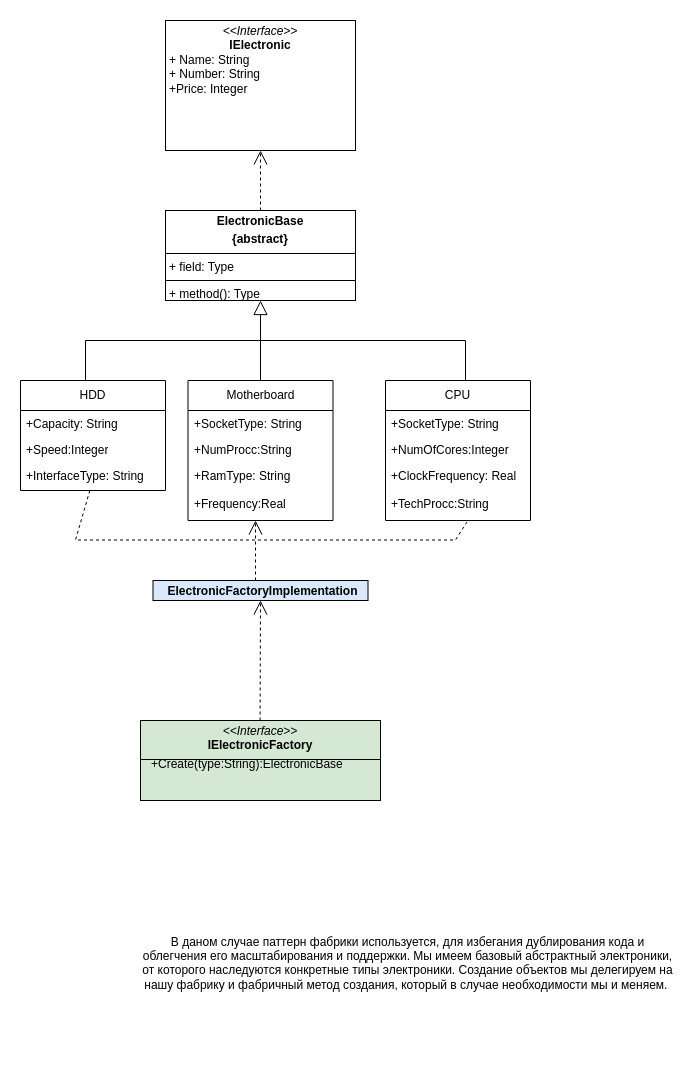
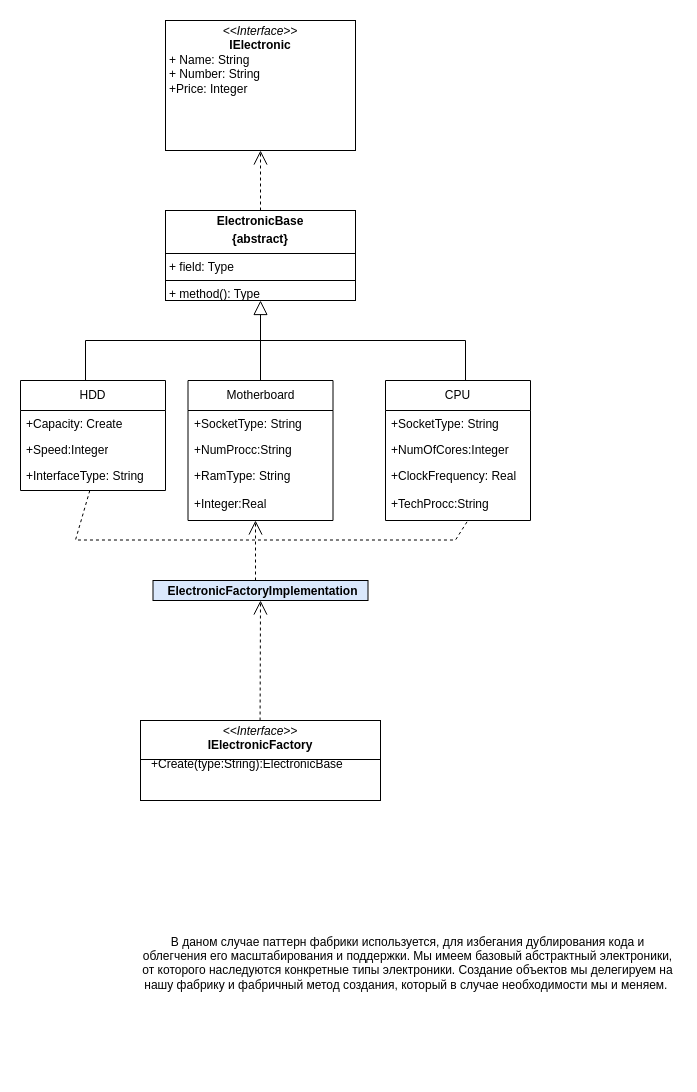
  <mxCell id="0" />
  <mxCell id="1" parent="0" />
  <mxCell id="2" value="&lt;p style=&quot;margin:0px;margin-top:4px;text-align:center;&quot;&gt;&lt;i&gt;&amp;lt;&amp;lt;Interface&amp;gt;&amp;gt;&lt;b&gt;&lt;br&gt;&lt;/b&gt;&lt;/i&gt;&lt;b&gt;IElectronic&lt;/b&gt;&lt;/p&gt;&lt;p style=&quot;margin:0px;margin-left:4px;&quot;&gt;+ Name: String&lt;br&gt;+ Number: String&lt;/p&gt;&lt;p style=&quot;margin:0px;margin-left:4px;&quot;&gt;+Price: Integer&lt;/p&gt;&lt;p style=&quot;margin:0px;margin-left:4px;&quot;&gt;&lt;br&gt;&lt;/p&gt;" style="verticalAlign=top;align=left;overflow=fill;html=1;whiteSpace=wrap;" parent="1" vertex="1"><mxGeometry x="165" y="20" width="190" height="130" as="geometry" /></mxCell>
  <mxCell id="3" value="&lt;p style=&quot;margin:0px;margin-top:4px;text-align:center;&quot;&gt;&lt;b&gt;ElectronicBase&lt;/b&gt;&lt;/p&gt;&lt;p style=&quot;margin:0px;margin-top:4px;text-align:center;&quot;&gt;&lt;b&gt;{abstract}&lt;/b&gt;&lt;/p&gt;&lt;hr size=&quot;1&quot; style=&quot;border-style:solid;&quot;&gt;&lt;p style=&quot;margin:0px;margin-left:4px;&quot;&gt;+ field: Type&lt;/p&gt;&lt;hr size=&quot;1&quot; style=&quot;border-style:solid;&quot;&gt;&lt;p style=&quot;margin:0px;margin-left:4px;&quot;&gt;+ method(): Type&lt;/p&gt;" style="verticalAlign=top;align=left;overflow=fill;html=1;whiteSpace=wrap;" parent="1" vertex="1"><mxGeometry x="165" y="210" width="190" height="90" as="geometry" /></mxCell>
  <mxCell id="4" value="Motherboard" style="swimlane;fontStyle=0;childLayout=stackLayout;horizontal=1;startSize=30;fillColor=none;horizontalStack=0;resizeParent=1;resizeParentMax=0;resizeLast=0;collapsible=1;marginBottom=0;whiteSpace=wrap;html=1;" parent="1" vertex="1"><mxGeometry x="187.5" y="380" width="145" height="140" as="geometry" /></mxCell>
  <mxCell id="5" value="+SocketType: String&lt;div&gt;&lt;br&gt;&lt;/div&gt;" style="text;strokeColor=none;fillColor=none;align=left;verticalAlign=top;spacingLeft=4;spacingRight=4;overflow=hidden;rotatable=0;points=[[0,0.5],[1,0.5]];portConstraint=eastwest;whiteSpace=wrap;html=1;" parent="4" vertex="1"><mxGeometry y="30" width="145" height="26" as="geometry" /></mxCell>
  <mxCell id="6" value="+NumProcc:String" style="text;strokeColor=none;fillColor=none;align=left;verticalAlign=top;spacingLeft=4;spacingRight=4;overflow=hidden;rotatable=0;points=[[0,0.5],[1,0.5]];portConstraint=eastwest;whiteSpace=wrap;html=1;" parent="4" vertex="1"><mxGeometry y="56" width="145" height="26" as="geometry" /></mxCell>
  <mxCell id="7" value="+RamType: String" style="text;strokeColor=none;fillColor=none;align=left;verticalAlign=top;spacingLeft=4;spacingRight=4;overflow=hidden;rotatable=0;points=[[0,0.5],[1,0.5]];portConstraint=eastwest;whiteSpace=wrap;html=1;" parent="4" vertex="1"><mxGeometry y="82" width="145" height="28" as="geometry" /></mxCell>
- <mxCell id="8" value="+Frequency:Real" style="text;strokeColor=none;fillColor=none;align=left;verticalAlign=top;spacingLeft=4;spacingRight=4;overflow=hidden;rotatable=0;points=[[0,0.5],[1,0.5]];portConstraint=eastwest;whiteSpace=wrap;html=1;" parent="4" vertex="1"><mxGeometry y="110" width="145" height="30" as="geometry" /></mxCell>
+ <mxCell id="8" value="+Integer:Real" style="text;strokeColor=none;fillColor=none;align=left;verticalAlign=top;spacingLeft=4;spacingRight=4;overflow=hidden;rotatable=0;points=[[0,0.5],[1,0.5]];portConstraint=eastwest;whiteSpace=wrap;html=1;" parent="4" vertex="1"><mxGeometry y="110" width="145" height="30" as="geometry" /></mxCell>
  <mxCell id="9" value="" style="endArrow=block;endFill=0;endSize=12;html=1;rounded=0;entryX=0.5;entryY=1;entryDx=0;entryDy=0;exitX=0.5;exitY=0;exitDx=0;exitDy=0;" parent="1" source="4" target="3" edge="1"><mxGeometry width="160" relative="1" as="geometry"><mxPoint x="235" y="340" as="sourcePoint" /><mxPoint x="395" y="340" as="targetPoint" /></mxGeometry></mxCell>
  <mxCell id="10" value="" style="endArrow=none;html=1;rounded=0;exitX=0.5;exitY=0;exitDx=0;exitDy=0;entryX=0.5;entryY=0;entryDx=0;entryDy=0;" parent="1" edge="1"><mxGeometry width="50" height="50" relative="1" as="geometry"><mxPoint x="85" y="380" as="sourcePoint" /><mxPoint x="465" y="380" as="targetPoint" /><Array as="points"><mxPoint x="85" y="340" /><mxPoint x="465" y="340" /></Array></mxGeometry></mxCell>
  <mxCell id="11" value="CPU" style="swimlane;fontStyle=0;childLayout=stackLayout;horizontal=1;startSize=30;fillColor=none;horizontalStack=0;resizeParent=1;resizeParentMax=0;resizeLast=0;collapsible=1;marginBottom=0;whiteSpace=wrap;html=1;" parent="1" vertex="1"><mxGeometry x="385" y="380" width="145" height="140" as="geometry" /></mxCell>
  <mxCell id="12" value="+SocketType: String&lt;div&gt;&lt;br&gt;&lt;/div&gt;" style="text;strokeColor=none;fillColor=none;align=left;verticalAlign=top;spacingLeft=4;spacingRight=4;overflow=hidden;rotatable=0;points=[[0,0.5],[1,0.5]];portConstraint=eastwest;whiteSpace=wrap;html=1;" parent="11" vertex="1"><mxGeometry y="30" width="145" height="26" as="geometry" /></mxCell>
  <mxCell id="13" value="+NumOfCores:Integer" style="text;strokeColor=none;fillColor=none;align=left;verticalAlign=top;spacingLeft=4;spacingRight=4;overflow=hidden;rotatable=0;points=[[0,0.5],[1,0.5]];portConstraint=eastwest;whiteSpace=wrap;html=1;" parent="11" vertex="1"><mxGeometry y="56" width="145" height="26" as="geometry" /></mxCell>
  <mxCell id="14" value="+ClockFrequency: Real" style="text;strokeColor=none;fillColor=none;align=left;verticalAlign=top;spacingLeft=4;spacingRight=4;overflow=hidden;rotatable=0;points=[[0,0.5],[1,0.5]];portConstraint=eastwest;whiteSpace=wrap;html=1;" parent="11" vertex="1"><mxGeometry y="82" width="145" height="28" as="geometry" /></mxCell>
  <mxCell id="15" value="+TechProcc:String" style="text;strokeColor=none;fillColor=none;align=left;verticalAlign=top;spacingLeft=4;spacingRight=4;overflow=hidden;rotatable=0;points=[[0,0.5],[1,0.5]];portConstraint=eastwest;whiteSpace=wrap;html=1;" parent="11" vertex="1"><mxGeometry y="110" width="145" height="30" as="geometry" /></mxCell>
  <mxCell id="16" value="HDD" style="swimlane;fontStyle=0;childLayout=stackLayout;horizontal=1;startSize=30;fillColor=none;horizontalStack=0;resizeParent=1;resizeParentMax=0;resizeLast=0;collapsible=1;marginBottom=0;whiteSpace=wrap;html=1;" parent="1" vertex="1"><mxGeometry x="20" y="380" width="145" height="110" as="geometry" /></mxCell>
- <mxCell id="17" value="+Capacity: String&lt;div&gt;&lt;br&gt;&lt;/div&gt;" style="text;strokeColor=none;fillColor=none;align=left;verticalAlign=top;spacingLeft=4;spacingRight=4;overflow=hidden;rotatable=0;points=[[0,0.5],[1,0.5]];portConstraint=eastwest;whiteSpace=wrap;html=1;" parent="16" vertex="1"><mxGeometry y="30" width="145" height="26" as="geometry" /></mxCell>
+ <mxCell id="17" value="+Capacity: Create&lt;div&gt;&lt;br&gt;&lt;/div&gt;" style="text;strokeColor=none;fillColor=none;align=left;verticalAlign=top;spacingLeft=4;spacingRight=4;overflow=hidden;rotatable=0;points=[[0,0.5],[1,0.5]];portConstraint=eastwest;whiteSpace=wrap;html=1;" parent="16" vertex="1"><mxGeometry y="30" width="145" height="26" as="geometry" /></mxCell>
  <mxCell id="18" value="+Speed:Integer" style="text;strokeColor=none;fillColor=none;align=left;verticalAlign=top;spacingLeft=4;spacingRight=4;overflow=hidden;rotatable=0;points=[[0,0.5],[1,0.5]];portConstraint=eastwest;whiteSpace=wrap;html=1;" parent="16" vertex="1"><mxGeometry y="56" width="145" height="26" as="geometry" /></mxCell>
  <mxCell id="19" value="+InterfaceType: String" style="text;strokeColor=none;fillColor=none;align=left;verticalAlign=top;spacingLeft=4;spacingRight=4;overflow=hidden;rotatable=0;points=[[0,0.5],[1,0.5]];portConstraint=eastwest;whiteSpace=wrap;html=1;" parent="16" vertex="1"><mxGeometry y="82" width="145" height="28" as="geometry" /></mxCell>
  <mxCell id="20" value="" style="endArrow=open;endSize=12;dashed=1;html=1;rounded=0;exitX=0.5;exitY=0;exitDx=0;exitDy=0;entryX=0.5;entryY=1;entryDx=0;entryDy=0;" parent="1" source="3" target="2" edge="1"><mxGeometry width="160" relative="1" as="geometry"><mxPoint x="255" y="180" as="sourcePoint" /><mxPoint x="415" y="180" as="targetPoint" /></mxGeometry></mxCell>
- <mxCell id="21" value="&lt;p style=&quot;margin:0px;margin-top:4px;text-align:center;&quot;&gt;&lt;i&gt;&amp;lt;&amp;lt;Interface&amp;gt;&amp;gt;&lt;/i&gt;&lt;br&gt;&lt;b&gt;IElectronicFactory&lt;/b&gt;&lt;br&gt;&lt;/p&gt;&lt;hr size=&quot;1&quot; style=&quot;border-style:solid;&quot;&gt;&lt;p style=&quot;margin:0px;margin-left:4px;&quot;&gt;&lt;br&gt;&lt;/p&gt;&lt;p style=&quot;margin:0px;margin-left:4px;&quot;&gt;&lt;br&gt;&lt;/p&gt;" style="verticalAlign=top;align=left;overflow=fill;html=1;whiteSpace=wrap;fillColor=#d5e8d4;" parent="1" vertex="1"><mxGeometry x="140" y="720" width="240" height="80" as="geometry" /></mxCell>
+ <mxCell id="21" value="&lt;p style=&quot;margin:0px;margin-top:4px;text-align:center;&quot;&gt;&lt;i&gt;&amp;lt;&amp;lt;Interface&amp;gt;&amp;gt;&lt;/i&gt;&lt;br&gt;&lt;b&gt;IElectronicFactory&lt;/b&gt;&lt;br&gt;&lt;/p&gt;&lt;hr size=&quot;1&quot; style=&quot;border-style:solid;&quot;&gt;&lt;p style=&quot;margin:0px;margin-left:4px;&quot;&gt;&lt;br&gt;&lt;/p&gt;&lt;p style=&quot;margin:0px;margin-left:4px;&quot;&gt;&lt;br&gt;&lt;/p&gt;" style="verticalAlign=top;align=left;overflow=fill;html=1;whiteSpace=wrap;" parent="1" vertex="1"><mxGeometry x="140" y="720" width="240" height="80" as="geometry" /></mxCell>
  <mxCell id="22" value="&lt;p style=&quot;margin:0px;margin-top:4px;text-align:center;&quot;&gt;&lt;/p&gt;&lt;p style=&quot;text-align: center; margin: 0px 0px 0px 4px;&quot;&gt;&lt;span style=&quot;background-color: initial;&quot;&gt;&lt;b&gt;ElectronicFactoryImplementation&lt;/b&gt;&lt;/span&gt;&lt;/p&gt;&lt;hr size=&quot;1&quot; style=&quot;border-style:solid;&quot;&gt;&lt;p style=&quot;margin:0px;margin-left:4px;&quot;&gt;+ method(): Type&lt;/p&gt;" style="verticalAlign=top;align=left;overflow=fill;html=1;whiteSpace=wrap;fillColor=#dae8fc;" parent="1" vertex="1"><mxGeometry x="152.5" y="580" width="215" height="20" as="geometry" /></mxCell>
  <mxCell id="23" value="+Create(type:String):ElectronicBase" style="text;strokeColor=none;fillColor=none;align=left;verticalAlign=top;spacingLeft=4;spacingRight=4;overflow=hidden;rotatable=0;points=[[0,0.5],[1,0.5]];portConstraint=eastwest;whiteSpace=wrap;html=1;" parent="1" vertex="1"><mxGeometry x="145" y="750" width="230" height="30" as="geometry" /></mxCell>
  <mxCell id="24" value="" style="endArrow=open;endSize=12;dashed=1;html=1;rounded=0;exitX=0.5;exitY=0;exitDx=0;exitDy=0;entryX=0.5;entryY=1;entryDx=0;entryDy=0;" parent="1" edge="1"><mxGeometry width="160" relative="1" as="geometry"><mxPoint x="255" y="580" as="sourcePoint" /><mxPoint x="255" y="520" as="targetPoint" /></mxGeometry></mxCell>
  <mxCell id="25" value="" style="endArrow=none;html=1;rounded=0;exitX=0.409;exitY=1.018;exitDx=0;exitDy=0;entryX=0.499;entryY=1.017;entryDx=0;entryDy=0;entryPerimeter=0;exitPerimeter=0;dashed=1;" parent="1" edge="1"><mxGeometry width="50" height="50" relative="1" as="geometry"><mxPoint x="89.305" y="490.004" as="sourcePoint" /><mxPoint x="467.355" y="520.01" as="targetPoint" /><Array as="points"><mxPoint x="75" y="539.5" /><mxPoint x="455" y="539.5" /></Array></mxGeometry></mxCell>
  <mxCell id="26" value="" style="endArrow=open;endSize=12;dashed=1;html=1;rounded=0;exitX=0.5;exitY=0;exitDx=0;exitDy=0;entryX=0.5;entryY=1;entryDx=0;entryDy=0;" parent="1" target="22" edge="1"><mxGeometry width="160" relative="1" as="geometry"><mxPoint x="259.58" y="720" as="sourcePoint" /><mxPoint x="259.58" y="660" as="targetPoint" /></mxGeometry></mxCell>
  <mxCell id="27" value="В даном случае паттерн фабрики используется, для избегания дублирования кода и облегчения его масштабирования и поддержки. Мы имеем базовый абстрактный электроники, от которого наследуются конкретные типы электроники. Создание объектов мы делегируем на нашу фабрику и фабричный метод создания, который в случае необходимости мы и меняем.&amp;nbsp; &amp;nbsp;" style="text;html=1;align=center;verticalAlign=middle;whiteSpace=wrap;rounded=0;" vertex="1" parent="1"><mxGeometry x="140" y="870" width="535" height="200" as="geometry" /></mxCell>
